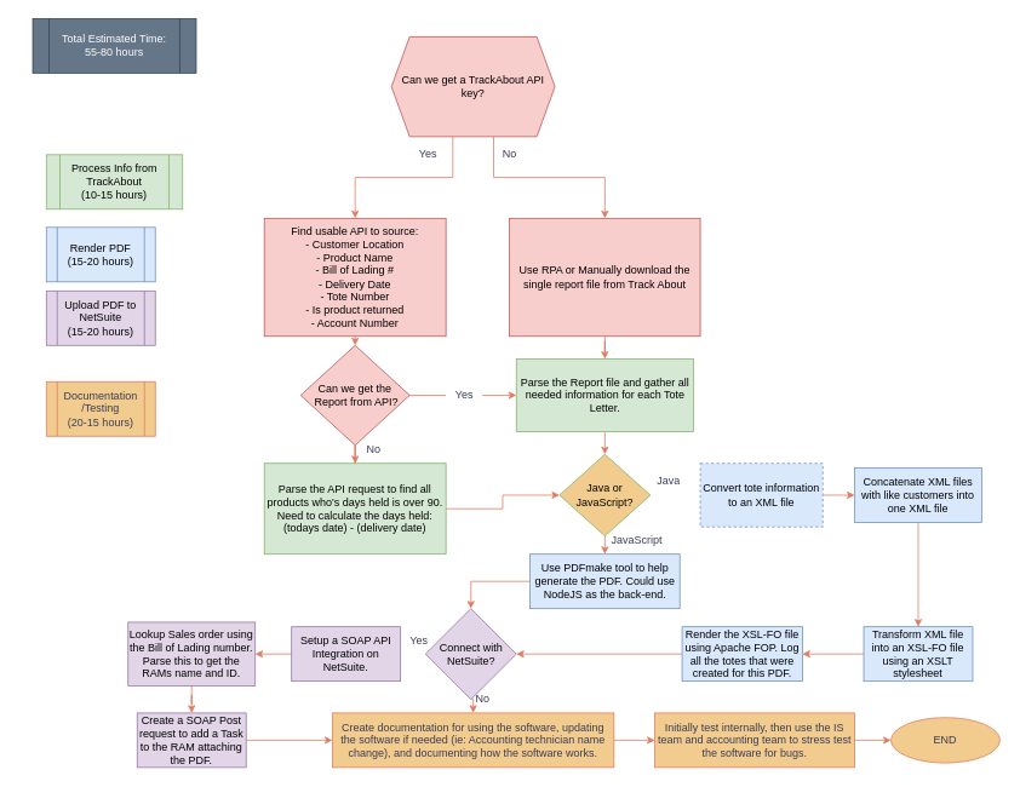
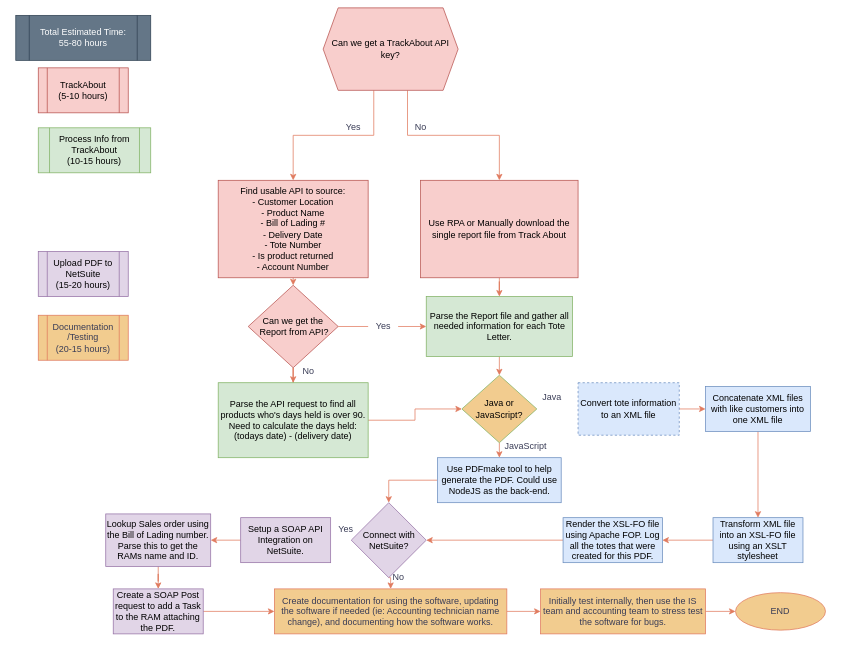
  <mxCell id="0" />
  <mxCell id="1" parent="0" />
  <mxCell id="2" style="edgeStyle=orthogonalEdgeStyle;rounded=0;sketch=0;orthogonalLoop=1;jettySize=auto;html=1;shadow=0;exitX=0.5;exitY=1;exitDx=0;exitDy=0;labelBackgroundColor=none;strokeColor=#E07A5F;fontColor=default;" edge="1" parent="1" source="15" target="10"><mxGeometry relative="1" as="geometry"><mxPoint x="400" y="410" as="targetPoint" /><mxPoint x="360" y="480" as="sourcePoint" /></mxGeometry></mxCell>
  <mxCell id="3" style="edgeStyle=orthogonalEdgeStyle;rounded=0;sketch=0;orthogonalLoop=1;jettySize=auto;html=1;exitX=0.5;exitY=1;exitDx=0;exitDy=0;entryX=0.5;entryY=0;entryDx=0;entryDy=0;shadow=0;labelBackgroundColor=none;strokeColor=#E07A5F;fontColor=default;" edge="1" parent="1" source="4" target="15"><mxGeometry relative="1" as="geometry" /></mxCell>
  <mxCell id="4" value="&lt;div&gt;Find usable API to source:&lt;/div&gt;&lt;div&gt;- Customer Location&lt;/div&gt;&lt;div&gt;- Product Name&lt;/div&gt;&lt;div&gt;- Bill of Lading #&lt;/div&gt;&lt;div&gt;- Delivery Date&lt;/div&gt;&lt;div&gt;- Tote Number&lt;/div&gt;&lt;div&gt;- Is product returned&lt;br&gt;- Account Number&lt;br&gt;&lt;/div&gt;" style="rounded=0;whiteSpace=wrap;html=1;labelBackgroundColor=none;fillColor=#f8cecc;strokeColor=#b85450;" vertex="1" parent="1"><mxGeometry x="290" y="240" width="200" height="130" as="geometry" /></mxCell>
  <mxCell id="5" style="edgeStyle=orthogonalEdgeStyle;rounded=0;sketch=0;orthogonalLoop=1;jettySize=auto;html=1;exitX=0.5;exitY=1;exitDx=0;exitDy=0;shadow=0;labelBackgroundColor=none;strokeColor=#E07A5F;fontColor=default;" edge="1" parent="1" source="6" target="8"><mxGeometry relative="1" as="geometry"><mxPoint x="665" y="420" as="targetPoint" /></mxGeometry></mxCell>
  <mxCell id="6" value="Use RPA or Manually download the single report file from Track About" style="rounded=0;whiteSpace=wrap;html=1;labelBackgroundColor=none;fillColor=#f8cecc;strokeColor=#b85450;" vertex="1" parent="1"><mxGeometry x="560" y="240" width="210" height="130" as="geometry" /></mxCell>
  <mxCell id="7" style="edgeStyle=orthogonalEdgeStyle;rounded=0;orthogonalLoop=1;jettySize=auto;html=1;exitX=0.5;exitY=1;exitDx=0;exitDy=0;entryX=0.5;entryY=0;entryDx=0;entryDy=0;strokeColor=#E07A5F;fontColor=#393C56;fillColor=#F2CC8F;" edge="1" parent="1" source="8" target="41"><mxGeometry relative="1" as="geometry" /></mxCell>
  <mxCell id="8" value="Parse the Report file and gather all needed information for each Tote Letter." style="rounded=0;whiteSpace=wrap;html=1;labelBackgroundColor=none;fillColor=#d5e8d4;strokeColor=#82b366;" vertex="1" parent="1"><mxGeometry x="567.5" y="395" width="195" height="80" as="geometry" /></mxCell>
  <mxCell id="9" style="edgeStyle=orthogonalEdgeStyle;rounded=0;orthogonalLoop=1;jettySize=auto;html=1;exitX=1;exitY=0.5;exitDx=0;exitDy=0;entryX=0;entryY=0.5;entryDx=0;entryDy=0;strokeColor=#E07A5F;fontColor=#393C56;fillColor=#F2CC8F;" edge="1" parent="1" source="10" target="41"><mxGeometry relative="1" as="geometry" /></mxCell>
  <mxCell id="10" value="Parse the API request to find all products who's days held is over 90. Need to calculate the days held:&lt;br&gt;(todays date) - (delivery date)" style="rounded=0;whiteSpace=wrap;html=1;labelBackgroundColor=none;fillColor=#d5e8d4;strokeColor=#82b366;" vertex="1" parent="1"><mxGeometry x="290" y="510" width="200" height="100" as="geometry" /></mxCell>
  <mxCell id="11" style="edgeStyle=orthogonalEdgeStyle;rounded=0;orthogonalLoop=1;jettySize=auto;html=1;exitX=0.375;exitY=1;exitDx=0;exitDy=0;strokeColor=#E07A5F;fontColor=#393C56;fillColor=#F2CC8F;" edge="1" parent="1" source="13" target="4"><mxGeometry relative="1" as="geometry" /></mxCell>
  <mxCell id="12" style="edgeStyle=orthogonalEdgeStyle;rounded=0;orthogonalLoop=1;jettySize=auto;html=1;exitX=0.625;exitY=1;exitDx=0;exitDy=0;entryX=0.5;entryY=0;entryDx=0;entryDy=0;strokeColor=#E07A5F;fontColor=#393C56;fillColor=#F2CC8F;" edge="1" parent="1" source="13" target="6"><mxGeometry relative="1" as="geometry" /></mxCell>
- <mxCell id="13" value="Can we get a TrackAbout API key?" style="shape=hexagon;perimeter=hexagonPerimeter2;whiteSpace=wrap;html=1;fixedSize=1;labelBackgroundColor=none;fillColor=#f8cecc;strokeColor=#b85450;" vertex="1" parent="1"><mxGeometry x="430" y="40" width="180" height="110" as="geometry" /></mxCell>
+ <mxCell id="13" value="Can we get a TrackAbout API key?" style="shape=hexagon;perimeter=hexagonPerimeter2;whiteSpace=wrap;html=1;fixedSize=1;labelBackgroundColor=none;fillColor=#f8cecc;strokeColor=#b85450;" vertex="1" parent="1"><mxGeometry x="430" y="10" width="180" height="110" as="geometry" /></mxCell>
  <mxCell id="14" style="edgeStyle=orthogonalEdgeStyle;rounded=0;sketch=0;orthogonalLoop=1;jettySize=auto;html=1;exitX=1;exitY=0.5;exitDx=0;exitDy=0;entryX=0;entryY=0.5;entryDx=0;entryDy=0;shadow=0;startArrow=none;labelBackgroundColor=none;strokeColor=#E07A5F;fontColor=default;" edge="1" parent="1" source="38" target="8"><mxGeometry relative="1" as="geometry" /></mxCell>
  <mxCell id="15" value="&lt;div&gt;Can we get the&lt;/div&gt;&lt;div&gt;&amp;nbsp;Report from API?&lt;/div&gt;" style="rhombus;whiteSpace=wrap;html=1;labelBackgroundColor=none;fillColor=#f8cecc;strokeColor=#b85450;" vertex="1" parent="1"><mxGeometry x="330" y="380" width="120" height="110" as="geometry" /></mxCell>
  <mxCell id="16" style="edgeStyle=orthogonalEdgeStyle;rounded=0;orthogonalLoop=1;jettySize=auto;html=1;exitX=1;exitY=0.5;exitDx=0;exitDy=0;entryX=0;entryY=0.5;entryDx=0;entryDy=0;strokeColor=#E07A5F;fontColor=#393C56;fillColor=#F2CC8F;" edge="1" parent="1" source="17" target="19"><mxGeometry relative="1" as="geometry" /></mxCell>
  <mxCell id="17" value="Convert tote information to an XML file" style="rounded=0;whiteSpace=wrap;html=1;labelBackgroundColor=none;fillColor=#dae8fc;strokeColor=#6c8ebf;dashed=1;" vertex="1" parent="1"><mxGeometry x="770" y="510" width="135" height="70" as="geometry" /></mxCell>
  <mxCell id="18" style="edgeStyle=orthogonalEdgeStyle;rounded=0;sketch=0;orthogonalLoop=1;jettySize=auto;html=1;exitX=0.5;exitY=1;exitDx=0;exitDy=0;shadow=0;labelBackgroundColor=none;strokeColor=#E07A5F;fontColor=default;" edge="1" parent="1" source="19" target="21"><mxGeometry relative="1" as="geometry"><mxPoint x="860" y="650" as="targetPoint" /></mxGeometry></mxCell>
  <mxCell id="19" value="Concatenate XML files with like customers into one XML file" style="rounded=0;whiteSpace=wrap;html=1;labelBackgroundColor=none;fillColor=#dae8fc;strokeColor=#6c8ebf;" vertex="1" parent="1"><mxGeometry x="940" y="515" width="140" height="60" as="geometry" /></mxCell>
  <mxCell id="20" style="edgeStyle=orthogonalEdgeStyle;rounded=0;sketch=0;orthogonalLoop=1;jettySize=auto;html=1;exitX=0;exitY=0.5;exitDx=0;exitDy=0;shadow=0;labelBackgroundColor=none;strokeColor=#E07A5F;fontColor=default;" edge="1" parent="1" source="21" target="23"><mxGeometry relative="1" as="geometry"><mxPoint x="770" y="720" as="targetPoint" /></mxGeometry></mxCell>
  <mxCell id="21" value="Transform XML file into an XSL-FO file using an XSLT stylesheet" style="rounded=0;whiteSpace=wrap;html=1;labelBackgroundColor=none;fillColor=#dae8fc;strokeColor=#6c8ebf;" vertex="1" parent="1"><mxGeometry x="950" y="690" width="120" height="60" as="geometry" /></mxCell>
  <mxCell id="22" style="edgeStyle=orthogonalEdgeStyle;rounded=0;sketch=0;orthogonalLoop=1;jettySize=auto;html=1;exitX=0;exitY=0.5;exitDx=0;exitDy=0;entryX=1;entryY=0.5;entryDx=0;entryDy=0;shadow=0;labelBackgroundColor=none;strokeColor=#E07A5F;fontColor=default;" edge="1" parent="1" source="23" target="26"><mxGeometry relative="1" as="geometry"><mxPoint x="560" y="720" as="targetPoint" /></mxGeometry></mxCell>
  <mxCell id="23" value="Render the XSL-FO file using Apache FOP. Log all the totes that were created for this PDF." style="rounded=0;whiteSpace=wrap;html=1;labelBackgroundColor=none;fillColor=#dae8fc;strokeColor=#6c8ebf;" vertex="1" parent="1"><mxGeometry x="750" y="690" width="132.5" height="60" as="geometry" /></mxCell>
  <mxCell id="24" value="No" style="text;html=1;align=center;verticalAlign=middle;resizable=0;points=[];autosize=1;strokeColor=none;fillColor=none;labelBackgroundColor=none;fontColor=#393C56;" vertex="1" parent="1"><mxGeometry x="390" y="480" width="40" height="30" as="geometry" /></mxCell>
  <mxCell id="25" style="edgeStyle=orthogonalEdgeStyle;rounded=0;sketch=0;orthogonalLoop=1;jettySize=auto;html=1;exitX=0.5;exitY=1;exitDx=0;exitDy=0;entryX=0.5;entryY=0;entryDx=0;entryDy=0;shadow=0;labelBackgroundColor=none;strokeColor=#E07A5F;fontColor=default;" edge="1" parent="1" source="26" target="35"><mxGeometry relative="1" as="geometry" /></mxCell>
  <mxCell id="26" value="Connect with&lt;br&gt;NetSuite?" style="rhombus;whiteSpace=wrap;html=1;labelBackgroundColor=none;fillColor=#e1d5e7;strokeColor=#9673a6;" vertex="1" parent="1"><mxGeometry x="467.5" y="670" width="100" height="100" as="geometry" /></mxCell>
  <mxCell id="27" value="END" style="ellipse;whiteSpace=wrap;html=1;labelBackgroundColor=none;fillColor=#F2CC8F;strokeColor=#E07A5F;fontColor=#393C56;" vertex="1" parent="1"><mxGeometry x="980" y="790" width="120" height="50" as="geometry" /></mxCell>
  <mxCell id="28" style="edgeStyle=orthogonalEdgeStyle;rounded=0;sketch=0;orthogonalLoop=1;jettySize=auto;html=1;exitX=0;exitY=0.5;exitDx=0;exitDy=0;shadow=0;labelBackgroundColor=none;strokeColor=#E07A5F;fontColor=default;" edge="1" parent="1" source="29" target="31"><mxGeometry relative="1" as="geometry"><mxPoint x="270" y="720" as="targetPoint" /></mxGeometry></mxCell>
  <mxCell id="29" value="Setup a SOAP API Integration on NetSuite." style="rounded=0;whiteSpace=wrap;html=1;labelBackgroundColor=none;fillColor=#e1d5e7;strokeColor=#9673a6;" vertex="1" parent="1"><mxGeometry x="320" y="690" width="120" height="60" as="geometry" /></mxCell>
  <mxCell id="30" style="edgeStyle=orthogonalEdgeStyle;rounded=0;sketch=0;orthogonalLoop=1;jettySize=auto;html=1;exitX=0.5;exitY=1;exitDx=0;exitDy=0;shadow=0;labelBackgroundColor=none;strokeColor=#E07A5F;fontColor=default;" edge="1" parent="1" source="31" target="33"><mxGeometry relative="1" as="geometry"><mxPoint x="210" y="780" as="targetPoint" /></mxGeometry></mxCell>
  <mxCell id="31" value="Lookup Sales order using the Bill of Lading number. Parse this to get the RAMs name and ID." style="rounded=0;whiteSpace=wrap;html=1;labelBackgroundColor=none;fillColor=#e1d5e7;strokeColor=#9673a6;" vertex="1" parent="1"><mxGeometry x="140" y="685" width="140" height="70" as="geometry" /></mxCell>
  <mxCell id="32" style="edgeStyle=orthogonalEdgeStyle;rounded=0;sketch=0;orthogonalLoop=1;jettySize=auto;html=1;exitX=1;exitY=0.5;exitDx=0;exitDy=0;entryX=0;entryY=0.5;entryDx=0;entryDy=0;shadow=0;labelBackgroundColor=none;strokeColor=#E07A5F;fontColor=default;" edge="1" parent="1" source="33" target="35"><mxGeometry relative="1" as="geometry" /></mxCell>
  <mxCell id="33" value="Create a SOAP Post request to add a Task to the RAM attaching the PDF." style="rounded=0;whiteSpace=wrap;html=1;labelBackgroundColor=none;fillColor=#e1d5e7;strokeColor=#9673a6;" vertex="1" parent="1"><mxGeometry x="150" y="785" width="120" height="60" as="geometry" /></mxCell>
  <mxCell id="34" style="edgeStyle=orthogonalEdgeStyle;rounded=0;sketch=0;orthogonalLoop=1;jettySize=auto;html=1;exitX=1;exitY=0.5;exitDx=0;exitDy=0;shadow=0;labelBackgroundColor=none;strokeColor=#E07A5F;fontColor=default;" edge="1" parent="1" source="35" target="37"><mxGeometry relative="1" as="geometry"><mxPoint x="700" y="815" as="targetPoint" /></mxGeometry></mxCell>
  <mxCell id="35" value="Create documentation for using the software, updating the software if needed (ie: Accounting technician name change), and documenting how the software works." style="rounded=0;whiteSpace=wrap;html=1;labelBackgroundColor=none;fillColor=#F2CC8F;strokeColor=#E07A5F;fontColor=#393C56;" vertex="1" parent="1"><mxGeometry x="365" y="785" width="310" height="60" as="geometry" /></mxCell>
  <mxCell id="36" style="edgeStyle=orthogonalEdgeStyle;rounded=0;sketch=0;orthogonalLoop=1;jettySize=auto;html=1;exitX=1;exitY=0.5;exitDx=0;exitDy=0;entryX=0;entryY=0.5;entryDx=0;entryDy=0;shadow=0;labelBackgroundColor=none;strokeColor=#E07A5F;fontColor=default;" edge="1" parent="1" source="37" target="27"><mxGeometry relative="1" as="geometry" /></mxCell>
  <mxCell id="37" value="Initially test internally, then use the IS team and accounting team to stress test the software for bugs." style="rounded=0;whiteSpace=wrap;html=1;labelBackgroundColor=none;fillColor=#F2CC8F;strokeColor=#E07A5F;fontColor=#393C56;" vertex="1" parent="1"><mxGeometry x="720" y="785" width="220" height="60" as="geometry" /></mxCell>
  <mxCell id="38" value="Yes" style="text;html=1;align=center;verticalAlign=middle;resizable=0;points=[];autosize=1;strokeColor=none;fillColor=none;labelBackgroundColor=none;fontColor=#393C56;" vertex="1" parent="1"><mxGeometry x="490" y="420" width="40" height="30" as="geometry" /></mxCell>
  <mxCell id="39" value="" style="edgeStyle=orthogonalEdgeStyle;rounded=0;sketch=0;orthogonalLoop=1;jettySize=auto;html=1;exitX=1;exitY=0.5;exitDx=0;exitDy=0;entryX=0;entryY=0.5;entryDx=0;entryDy=0;shadow=0;endArrow=none;labelBackgroundColor=none;strokeColor=#E07A5F;fontColor=default;" edge="1" parent="1" source="15" target="38"><mxGeometry relative="1" as="geometry"><mxPoint x="450" y="435" as="sourcePoint" /><mxPoint x="567.5" y="435" as="targetPoint" /></mxGeometry></mxCell>
  <mxCell id="40" style="edgeStyle=orthogonalEdgeStyle;rounded=0;orthogonalLoop=1;jettySize=auto;html=1;exitX=0.5;exitY=1;exitDx=0;exitDy=0;entryX=0.5;entryY=0;entryDx=0;entryDy=0;strokeColor=#E07A5F;fontColor=#393C56;fillColor=#F2CC8F;" edge="1" parent="1" source="41" target="43"><mxGeometry relative="1" as="geometry" /></mxCell>
  <mxCell id="41" value="Java or JavaScript?" style="rhombus;whiteSpace=wrap;html=1;strokeColor=#82b366;fillColor=#f2cc8f;" vertex="1" parent="1"><mxGeometry x="615" y="500" width="100" height="90" as="geometry" /></mxCell>
  <mxCell id="42" style="edgeStyle=orthogonalEdgeStyle;rounded=0;orthogonalLoop=1;jettySize=auto;html=1;exitX=0;exitY=0.5;exitDx=0;exitDy=0;entryX=0.5;entryY=0;entryDx=0;entryDy=0;strokeColor=#E07A5F;fontColor=#393C56;fillColor=#F2CC8F;" edge="1" parent="1" source="43" target="26"><mxGeometry relative="1" as="geometry" /></mxCell>
  <mxCell id="43" value="Use PDFmake tool to help generate the PDF. Could use NodeJS as the back-end." style="rounded=0;whiteSpace=wrap;html=1;strokeColor=#6c8ebf;fillColor=#dae8fc;" vertex="1" parent="1"><mxGeometry x="582.5" y="610" width="165" height="60" as="geometry" /></mxCell>
  <mxCell id="44" value="Java" style="text;html=1;align=center;verticalAlign=middle;resizable=0;points=[];autosize=1;strokeColor=none;fillColor=none;fontColor=#393C56;" vertex="1" parent="1"><mxGeometry x="710" y="515" width="50" height="30" as="geometry" /></mxCell>
  <mxCell id="45" value="JavaScript" style="text;html=1;align=center;verticalAlign=middle;resizable=0;points=[];autosize=1;strokeColor=none;fillColor=none;fontColor=#393C56;" vertex="1" parent="1"><mxGeometry x="660" y="580" width="80" height="30" as="geometry" /></mxCell>
  <mxCell id="46" value="No" style="text;html=1;align=center;verticalAlign=middle;resizable=0;points=[];autosize=1;strokeColor=none;fillColor=none;fontColor=#393C56;" vertex="1" parent="1"><mxGeometry x="510" y="755" width="40" height="30" as="geometry" /></mxCell>
  <mxCell id="47" value="Yes" style="text;html=1;align=center;verticalAlign=middle;resizable=0;points=[];autosize=1;strokeColor=none;fillColor=none;fontColor=#393C56;" vertex="1" parent="1"><mxGeometry x="440" y="690" width="40" height="30" as="geometry" /></mxCell>
  <mxCell id="48" value="No" style="text;html=1;align=center;verticalAlign=middle;resizable=0;points=[];autosize=1;strokeColor=none;fillColor=none;fontColor=#393C56;" vertex="1" parent="1"><mxGeometry x="540" y="155" width="40" height="30" as="geometry" /></mxCell>
  <mxCell id="49" value="Yes" style="text;html=1;align=center;verticalAlign=middle;resizable=0;points=[];autosize=1;strokeColor=none;fillColor=none;fontColor=#393C56;" vertex="1" parent="1"><mxGeometry x="450" y="155" width="40" height="30" as="geometry" /></mxCell>
+ <mxCell id="50" value="TrackAbout&lt;br&gt;(5-10 hours)" style="shape=process;whiteSpace=wrap;html=1;backgroundOutline=1;strokeColor=#b85450;fillColor=#f8cecc;" vertex="1" parent="1"><mxGeometry x="50" y="90" width="120" height="60" as="geometry" /></mxCell>
  <mxCell id="51" value="Process Info from TrackAbout&lt;br&gt;(10-15 hours)" style="shape=process;whiteSpace=wrap;html=1;backgroundOutline=1;strokeColor=#82b366;fillColor=#d5e8d4;" vertex="1" parent="1"><mxGeometry x="50" y="170" width="150" height="60" as="geometry" /></mxCell>
- <mxCell id="52" value="Render PDF&lt;br&gt;(15-20 hours)" style="shape=process;whiteSpace=wrap;html=1;backgroundOutline=1;strokeColor=#6c8ebf;fillColor=#dae8fc;" vertex="1" parent="1"><mxGeometry x="50" y="250" width="120" height="60" as="geometry" /></mxCell>
- <mxCell id="53" value="Upload PDF to NetSuite&lt;br&gt;(15-20 hours)" style="shape=process;whiteSpace=wrap;html=1;backgroundOutline=1;strokeColor=#9673a6;fillColor=#e1d5e7;" vertex="1" parent="1"><mxGeometry x="50" y="320" width="120" height="60" as="geometry" /></mxCell>
+ <mxCell id="53" value="Upload PDF to NetSuite&lt;br&gt;(15-20 hours)" style="shape=process;whiteSpace=wrap;html=1;backgroundOutline=1;strokeColor=#9673a6;fillColor=#e1d5e7;" vertex="1" parent="1"><mxGeometry x="50" y="335" width="120" height="60" as="geometry" /></mxCell>
  <mxCell id="54" value="&lt;div&gt;Documentation&lt;/div&gt;&lt;div&gt;/Testing&lt;br&gt;(20-15 hours)&lt;br&gt;&lt;/div&gt;" style="shape=process;whiteSpace=wrap;html=1;backgroundOutline=1;labelBackgroundColor=none;strokeColor=#E07A5F;fontColor=#393C56;fillColor=#F2CC8F;" vertex="1" parent="1"><mxGeometry x="50" y="420" width="120" height="60" as="geometry" /></mxCell>
- <mxCell id="55" value="&lt;div&gt;Total Estimated Time:&lt;/div&gt;&lt;div&gt;55-80 hours&lt;br&gt;&lt;/div&gt;" style="shape=process;whiteSpace=wrap;html=1;backgroundOutline=1;labelBackgroundColor=none;strokeColor=#314354;fontColor=#ffffff;fillColor=#647687;" vertex="1" parent="1"><mxGeometry x="35" y="20" width="180" height="60" as="geometry" /></mxCell>
+ <mxCell id="55" value="&lt;div&gt;Total Estimated Time:&lt;/div&gt;&lt;div&gt;55-80 hours&lt;br&gt;&lt;/div&gt;" style="shape=process;whiteSpace=wrap;html=1;backgroundOutline=1;labelBackgroundColor=none;strokeColor=#314354;fontColor=#ffffff;fillColor=#647687;" vertex="1" parent="1"><mxGeometry x="20" y="20" width="180" height="60" as="geometry" /></mxCell>
